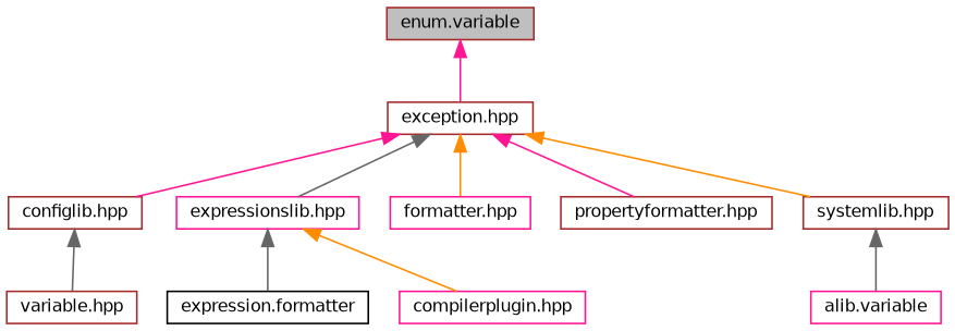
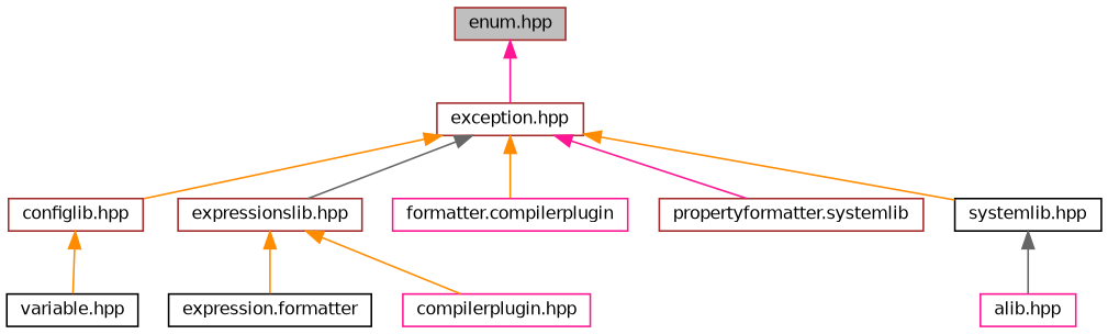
  digraph {
    node [color=brown fillcolor=white fontname=Helvetica fontsize=10 shape=record style=filled]
    edge [color=darkorange dir=back fontname=Helvetica fontsize=10 labelfontname=Helvetica labelfontsize=10 style=solid]
-   n1 [fillcolor=grey75 fontcolor=black height=0.2 label="enum.variable" width=0.4]
+   n1 [fillcolor=grey75 fontcolor=black height=0.2 label="enum.hpp" width=0.4]
    n2 [height=0.2 label="exception.hpp" width=0.4]
    n3 [height=0.2 label="configlib.hpp" width=0.4]
-   n4 [color=deeppink height=0.2 label="expressionslib.hpp" width=0.4]
-   n5 [color=deeppink height=0.2 label="formatter.hpp" width=0.4]
-   n6 [height=0.2 label="propertyformatter.hpp" width=0.4]
-   n7 [height=0.2 label="systemlib.hpp" width=0.4]
-   n8 [height=0.2 label="variable.hpp" width=0.4]
+   n4 [height=0.2 label="expressionslib.hpp" width=0.4]
+   n5 [color=deeppink height=0.2 label="formatter.compilerplugin" width=0.4]
+   n6 [height=0.2 label="propertyformatter.systemlib" width=0.4]
+   n7 [color=black height=0.2 label="systemlib.hpp" width=0.4]
+   n8 [color=black height=0.2 label="variable.hpp" width=0.4]
    n9 [color=black height=0.2 label="expression.formatter" width=0.4]
    n10 [color=deeppink height=0.2 label="compilerplugin.hpp" width=0.4]
-   n11 [color=deeppink height=0.2 label="alib.variable" width=0.4]
+   n11 [color=deeppink height=0.2 label="alib.hpp" width=0.4]
    n1 -> n2 [color=deeppink]
-   n2 -> n3 [color=deeppink]
+   n2 -> n3
    n2 -> n4 [color=gray40]
    n2 -> n5
    n2 -> n6 [color=deeppink]
    n2 -> n7
-   n3 -> n8 [color=gray40]
-   n4 -> n9 [color=gray40]
+   n3 -> n8
+   n4 -> n9
    n4 -> n10
    n7 -> n11 [color=gray40]
  }
